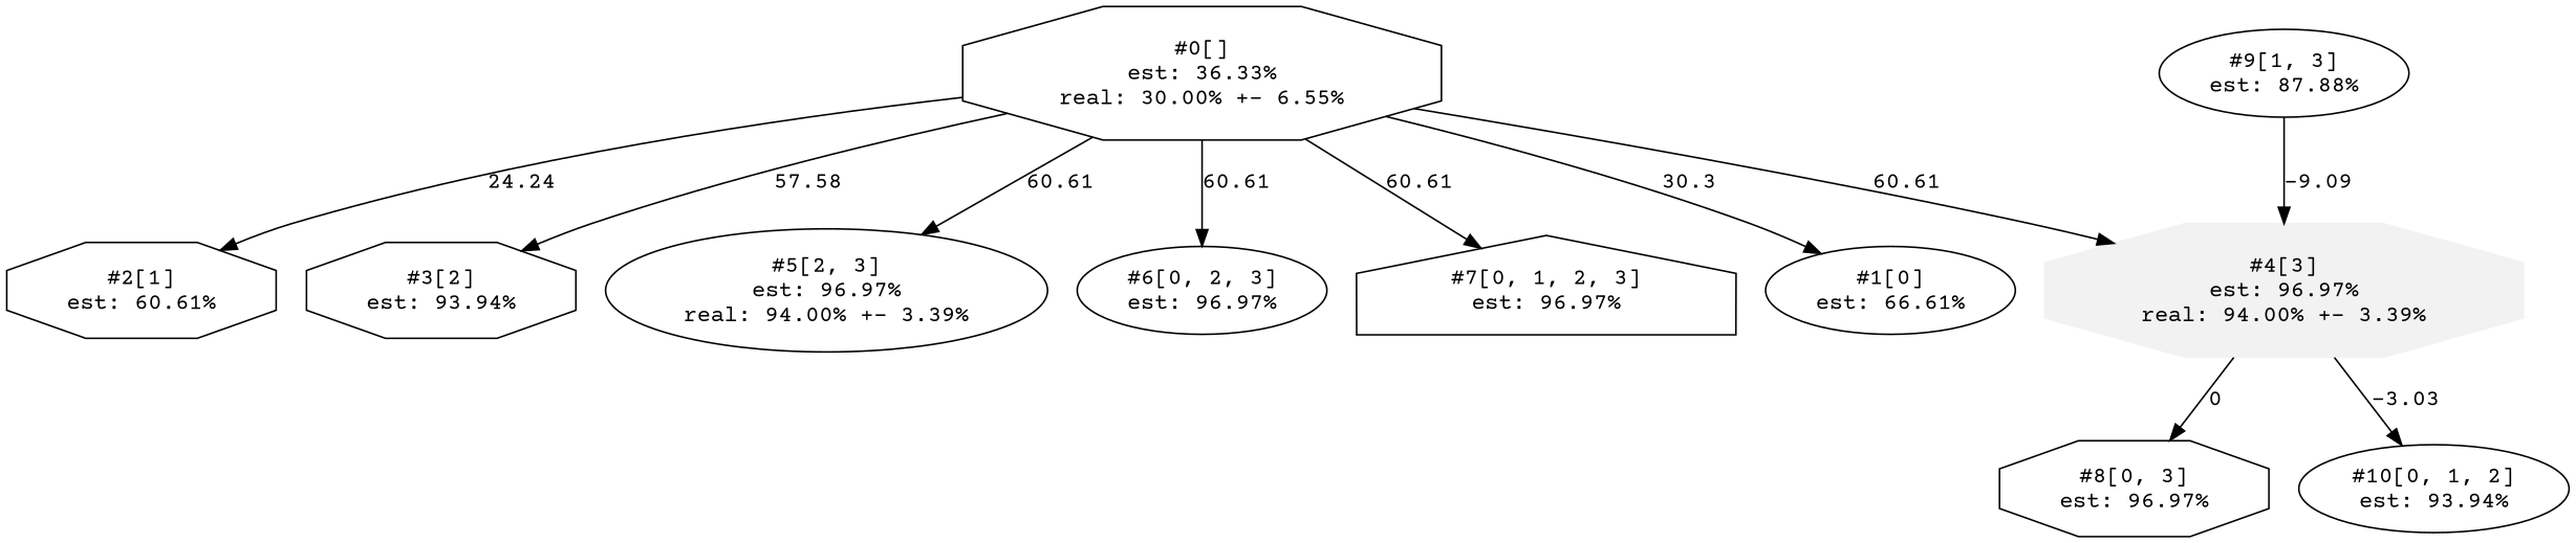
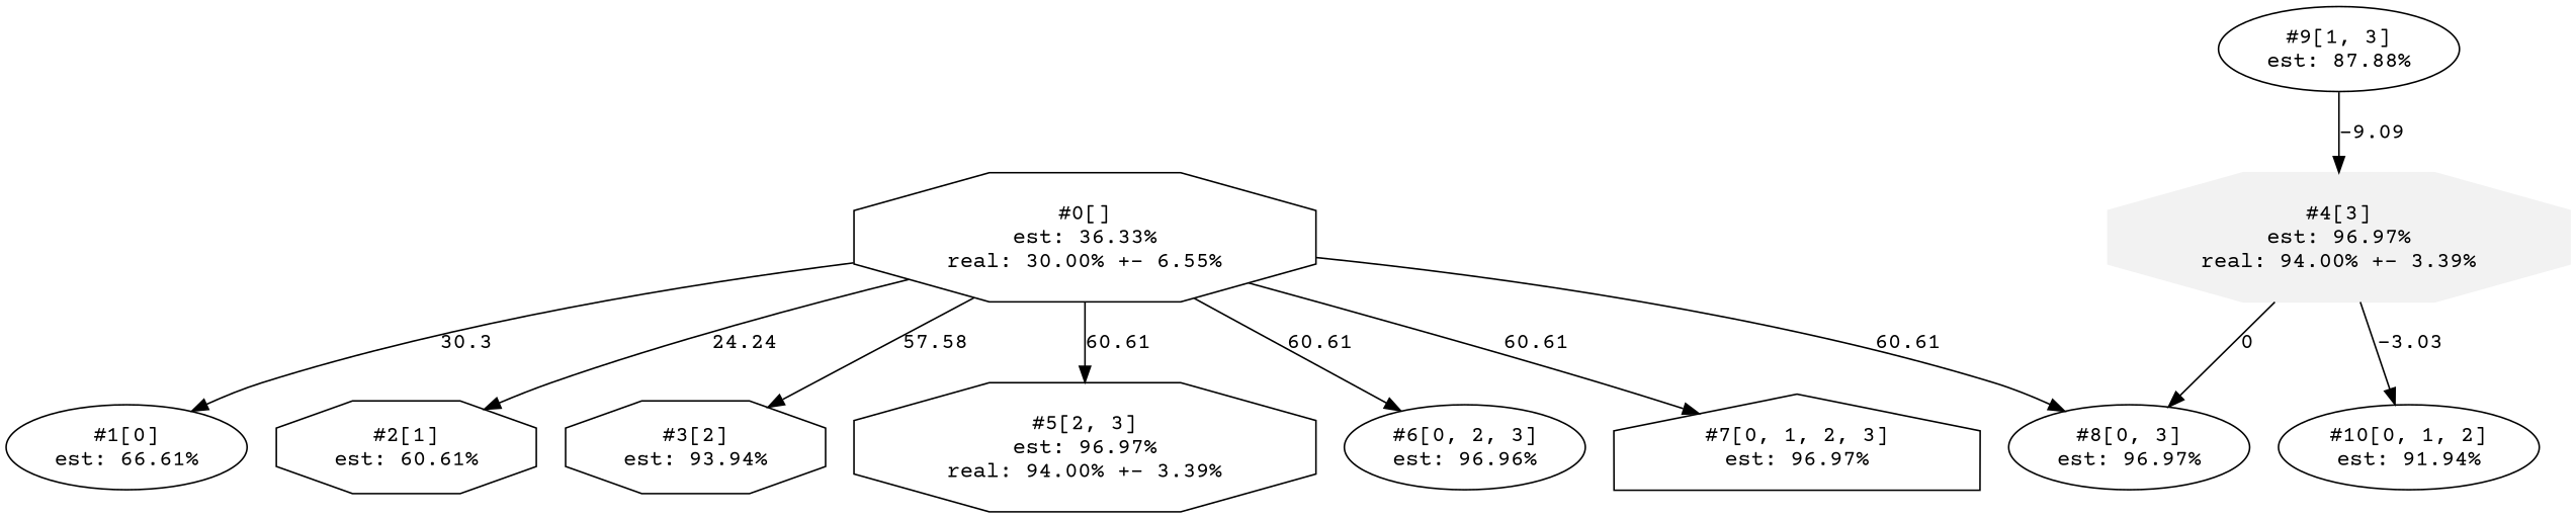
  digraph {
    fontname="Courier Prime"
    node [fontname="Courier Prime" shape=ellipse]
    edge [fontname="Courier Prime"]
    n1 [label="#0[]\nest: 36.33%\nreal: 30.00% +- 6.55%" shape=octagon]
    n2 [label="#1[0]\nest: 66.61%"]
    n3 [label="#2[1]\nest: 60.61%" shape=octagon]
    n4 [label="#3[2]\nest: 93.94%" shape=octagon]
    n5 [color=gray95 label="#4[3]\nest: 96.97%\nreal: 94.00% +- 3.39%" shape=octagon style=filled]
-   n6 [label="#5[2, 3]\nest: 96.97%\nreal: 94.00% +- 3.39%"]
-   n7 [label="#6[0, 2, 3]\nest: 96.97%"]
+   n6 [label="#5[2, 3]\nest: 96.97%\nreal: 94.00% +- 3.39%" shape=octagon]
+   n7 [label="#6[0, 2, 3]\nest: 96.96%"]
    n8 [label="#7[0, 1, 2, 3]\nest: 96.97%" shape=house]
-   n9 [label="#8[0, 3]\nest: 96.97%" shape=octagon]
-   n10 [label="#10[0, 1, 2]\nest: 93.94%"]
+   n9 [label="#8[0, 3]\nest: 96.97%"]
+   n10 [label="#10[0, 1, 2]\nest: 91.94%"]
    n11 [label="#9[1, 3]\nest: 87.88%"]
    n1 -> n2 [label=30.3]
    n1 -> n3 [label=24.24]
    n1 -> n4 [label=57.58]
-   n1 -> n5 [label=60.61]
+   n1 -> n9 [label=60.61]
    n1 -> n6 [label=60.61]
    n1 -> n7 [label=60.61]
    n1 -> n8 [label=60.61]
    n5 -> n9 [label=0]
    n5 -> n10 [label=-3.03]
    n11 -> n5 [label=-9.09]
  }
